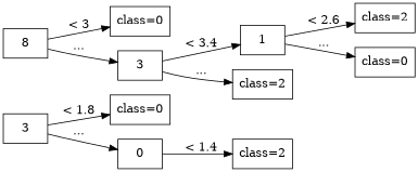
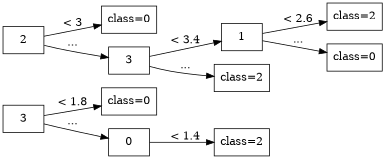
  digraph {
    rankdir=LR
    node [shape=box]
    n1 [label=3]
    n2 [label="class=0"]
    n3 [label=0]
    n4 [label="class=2"]
-   n5 [label=8]
+   n5 [label=2]
    n6 [label="class=0"]
    n7 [label=3]
    n8 [label=1]
    n9 [label="class=2"]
    n10 [label="class=2"]
    n11 [label="class=0"]
    n1 -> n2 [label="< 1.8"]
    n1 -> n3 [label="..."]
    n3 -> n4 [label="< 1.4"]
    n5 -> n6 [label="< 3"]
    n5 -> n7 [label="..."]
    n7 -> n8 [label="< 3.4"]
    n7 -> n9 [label="..."]
    n8 -> n10 [label="< 2.6"]
    n8 -> n11 [label="..."]
  }
